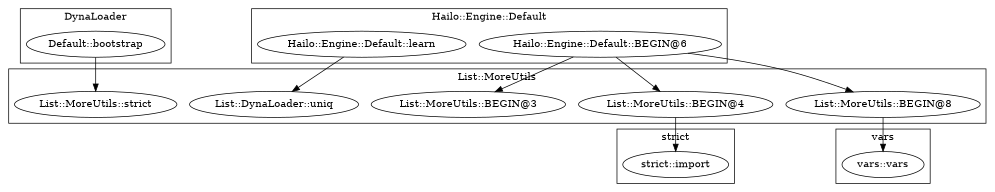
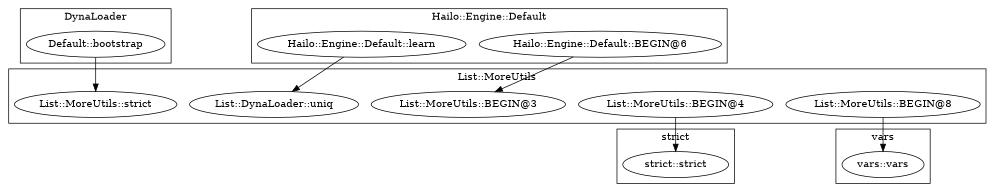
  digraph {
    "List::MoreUtils::BEGIN@4"
    "List::MoreUtils::BEGIN@3"
    n3 [label="List::DynaLoader::uniq"]
    "List::MoreUtils::BEGIN@8"
    n5 [label="List::MoreUtils::strict"]
    n6 [label="Default::bootstrap"]
    n7 [label="vars::vars"]
-   "strict::import"
+   "strict::import" [label="strict::strict"]
    "Hailo::Engine::Default::learn"
    "Hailo::Engine::Default::BEGIN@6"
    subgraph cluster_1 {
      label="List::MoreUtils"
      "List::MoreUtils::BEGIN@4"
      "List::MoreUtils::BEGIN@3"
      n3
      "List::MoreUtils::BEGIN@8"
      n5
    }
    subgraph cluster_2 {
      label=DynaLoader
      n6
    }
    subgraph cluster_3 {
      label=vars
      n7
    }
    subgraph cluster_4 {
      label="strict"
      "strict::import"
    }
    subgraph cluster_5 {
      label="Hailo::Engine::Default"
      "Hailo::Engine::Default::learn"
      "Hailo::Engine::Default::BEGIN@6"
    }
    "List::MoreUtils::BEGIN@4" -> "strict::import"
    "List::MoreUtils::BEGIN@8" -> n7
    n6 -> n5
    "Hailo::Engine::Default::learn" -> n3
-   "Hailo::Engine::Default::BEGIN@6" -> "List::MoreUtils::BEGIN@4"
    "Hailo::Engine::Default::BEGIN@6" -> "List::MoreUtils::BEGIN@3"
-   "Hailo::Engine::Default::BEGIN@6" -> "List::MoreUtils::BEGIN@8"
  }
